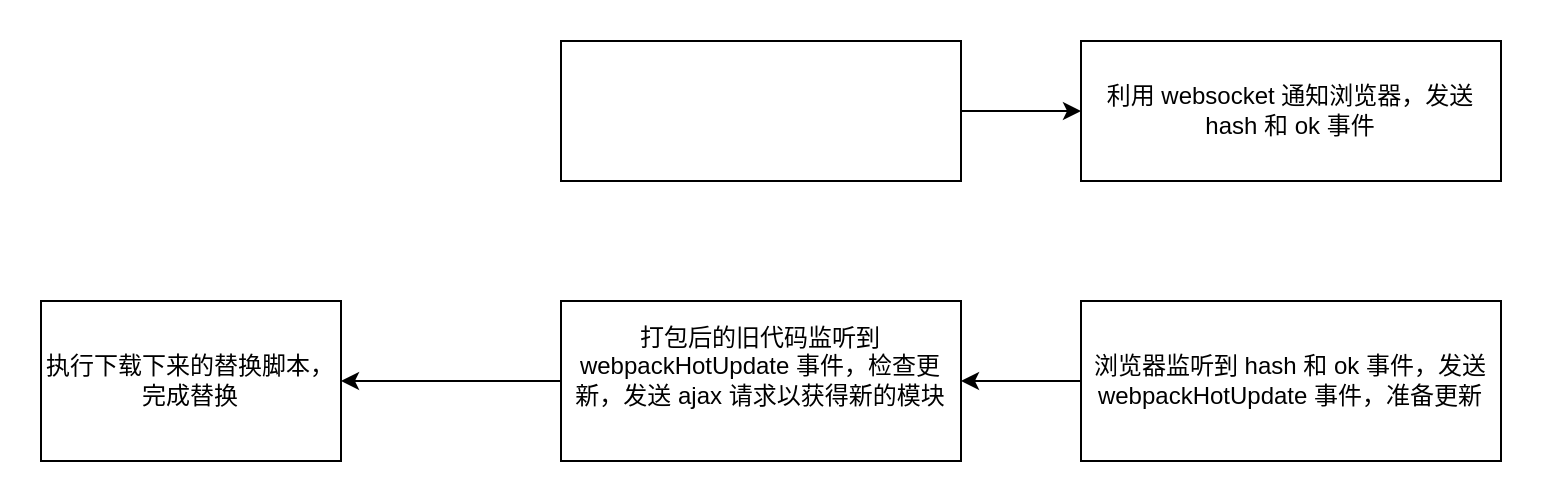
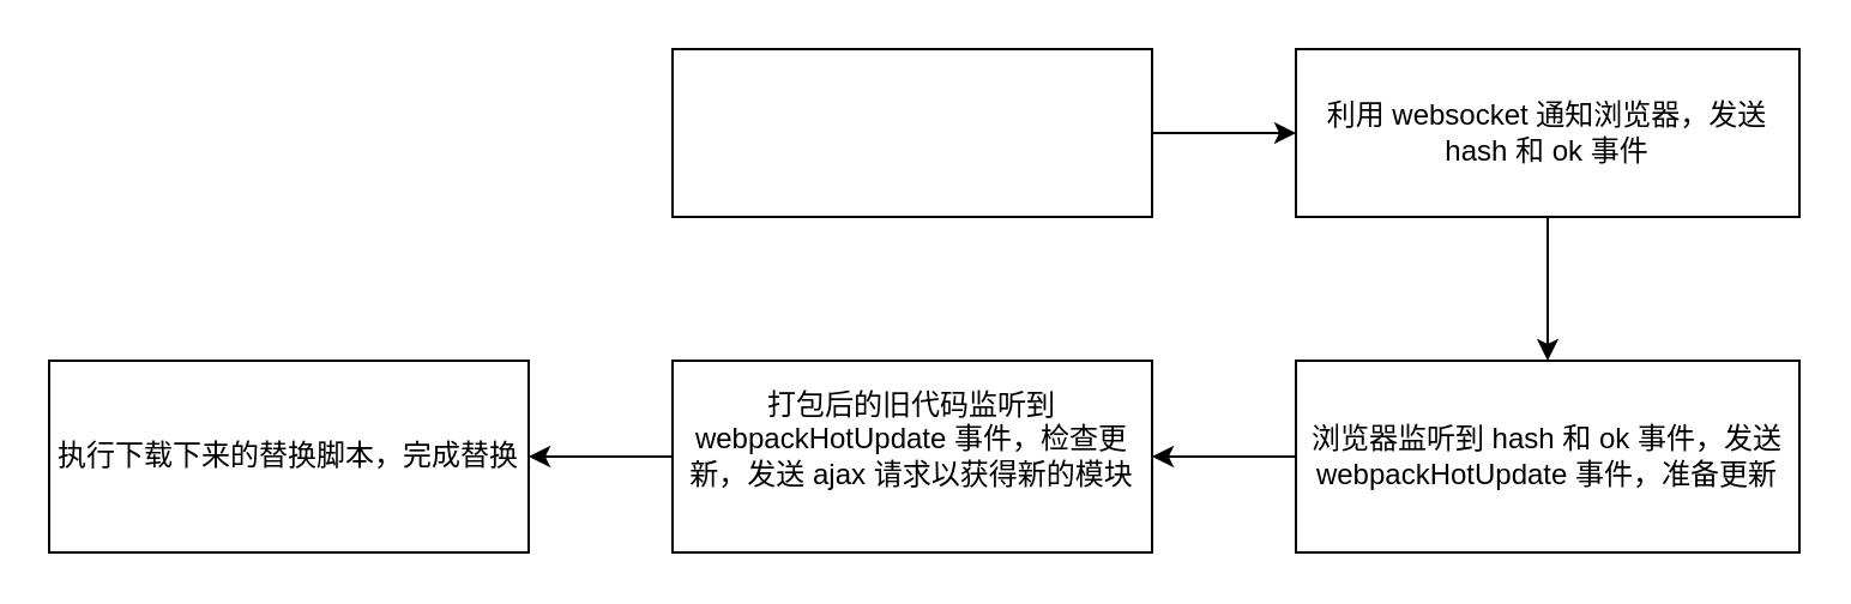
  <mxCell id="0" />
  <mxCell id="1" parent="0" />
+ <mxCell id="2" value="" style="edgeStyle=orthogonalEdgeStyle;rounded=0;orthogonalLoop=1;jettySize=auto;html=1;" edge="1" parent="1" source="3" target="7"><mxGeometry relative="1" as="geometry" /></mxCell>
  <mxCell id="3" value="&lt;span&gt;利用 websocket 通知浏览器，发送 hash 和 ok 事件&lt;/span&gt;" style="rounded=0;whiteSpace=wrap;html=1;" vertex="1" parent="1"><mxGeometry x="540" y="20" width="210" height="70" as="geometry" /></mxCell>
  <mxCell id="4" value="" style="edgeStyle=orthogonalEdgeStyle;rounded=0;orthogonalLoop=1;jettySize=auto;html=1;" edge="1" parent="1" source="5" target="3"><mxGeometry relative="1" as="geometry" /></mxCell>
  <mxCell id="5" value="&lt;span style=&quot;color: rgb(255 , 255 , 255)&quot;&gt;server 绑定&amp;nbsp;&lt;/span&gt;&lt;font face=&quot;menlo, monaco, consolas, courier new, monospace&quot; style=&quot;color: rgb(255 , 255 , 255)&quot;&gt;compiler.done 钩子&lt;br&gt;监听编译完成（done）阶段&lt;/font&gt;" style="rounded=0;whiteSpace=wrap;html=1;" vertex="1" parent="1"><mxGeometry x="280" y="20" width="200" height="70" as="geometry" /></mxCell>
  <mxCell id="6" value="" style="edgeStyle=orthogonalEdgeStyle;rounded=0;orthogonalLoop=1;jettySize=auto;html=1;" edge="1" parent="1" source="7" target="9"><mxGeometry relative="1" as="geometry" /></mxCell>
  <mxCell id="7" value="浏览器监听到 hash 和 ok 事件，发送 webpackHotUpdate 事件，准备更新" style="rounded=0;whiteSpace=wrap;html=1;" vertex="1" parent="1"><mxGeometry x="540" y="150" width="210" height="80" as="geometry" /></mxCell>
  <mxCell id="8" value="" style="edgeStyle=orthogonalEdgeStyle;rounded=0;orthogonalLoop=1;jettySize=auto;html=1;" edge="1" parent="1" source="9" target="10"><mxGeometry relative="1" as="geometry" /></mxCell>
  <mxCell id="9" value="打包后的旧代码监听到webpackHotUpdate 事件，检查更新，发送 ajax 请求以获得新的模块&lt;br&gt;&amp;nbsp;" style="rounded=0;whiteSpace=wrap;html=1;" vertex="1" parent="1"><mxGeometry x="280" y="150" width="200" height="80" as="geometry" /></mxCell>
- <mxCell id="10" value="执行下载下来的替换脚本，完成替换" style="rounded=0;whiteSpace=wrap;html=1;" vertex="1" parent="1"><mxGeometry x="20" y="150" width="150" height="80" as="geometry" /></mxCell>
+ <mxCell id="10" value="执行下载下来的替换脚本，完成替换" style="rounded=0;whiteSpace=wrap;html=1;" vertex="1" parent="1"><mxGeometry x="20" y="150" width="200" height="80" as="geometry" /></mxCell>
